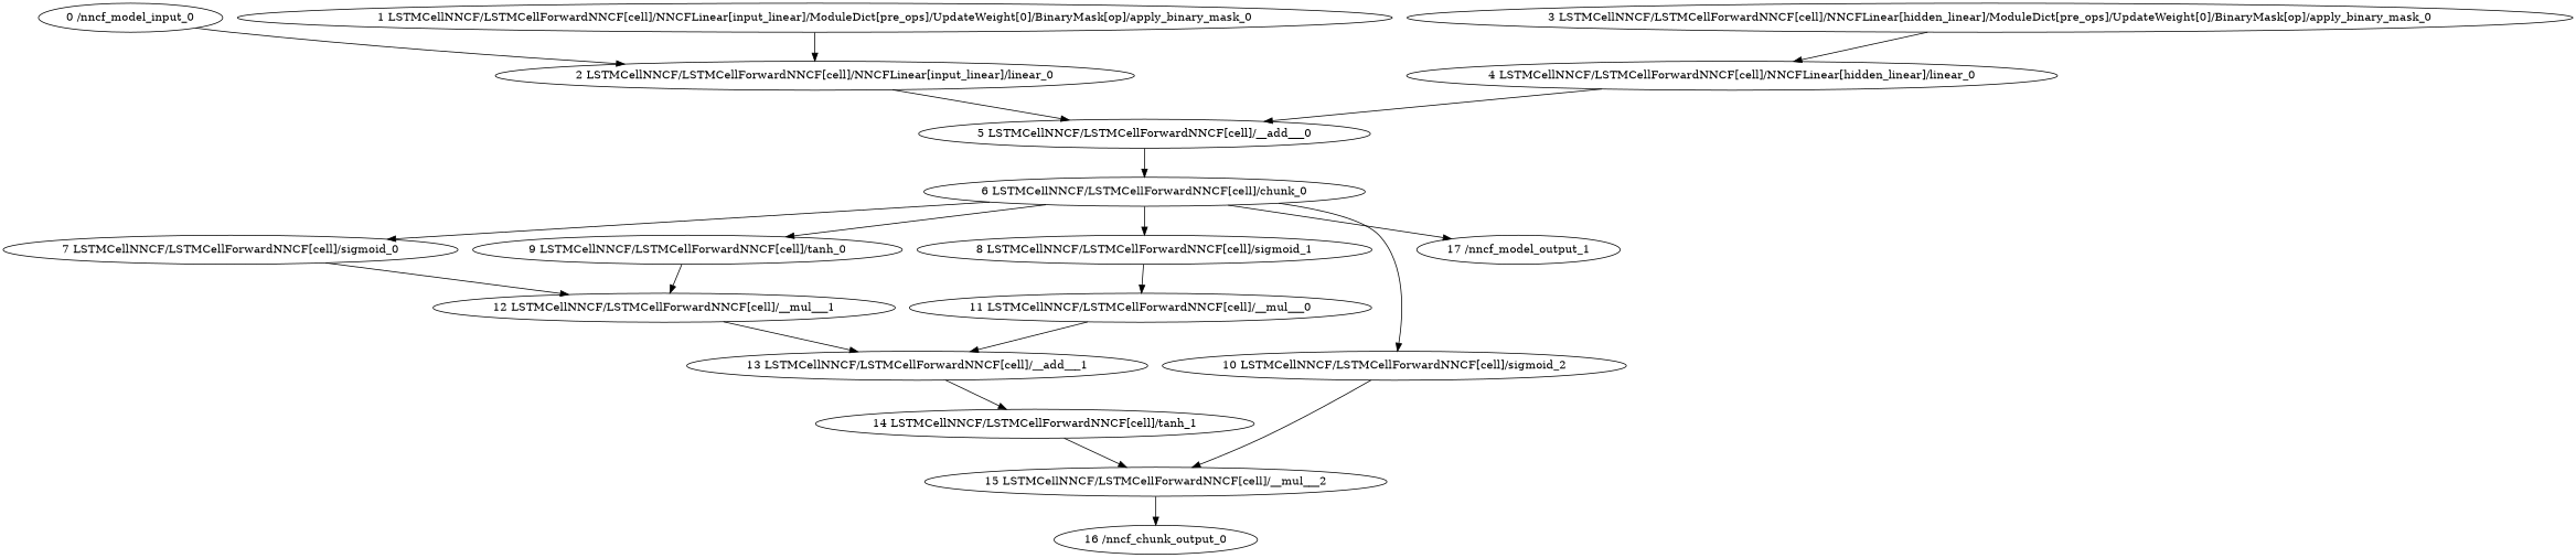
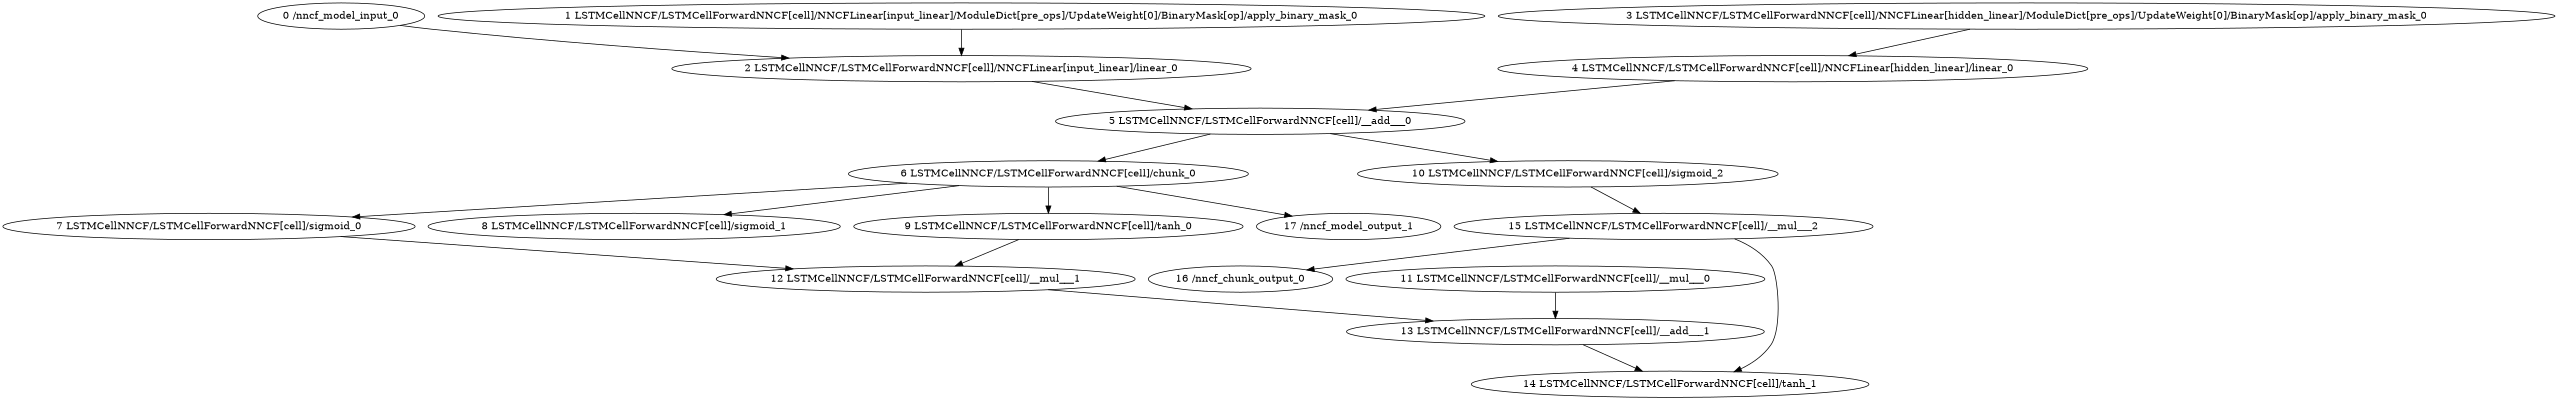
  strict digraph {
    node [type=sigmoid]
    "0 /nncf_model_input_0" [type=nncf_model_input]
    "2 LSTMCellNNCF/LSTMCellForwardNNCF[cell]/NNCFLinear[input_linear]/linear_0" [type=linear]
    "5 LSTMCellNNCF/LSTMCellForwardNNCF[cell]/__add___0" [type=__add__]
    "1 LSTMCellNNCF/LSTMCellForwardNNCF[cell]/NNCFLinear[input_linear]/ModuleDict[pre_ops]/UpdateWeight[0]/BinaryMask[op]/apply_binary_mask_0" [type=apply_binary_mask]
    "6 LSTMCellNNCF/LSTMCellForwardNNCF[cell]/chunk_0" [type=chunk]
    "3 LSTMCellNNCF/LSTMCellForwardNNCF[cell]/NNCFLinear[hidden_linear]/ModuleDict[pre_ops]/UpdateWeight[0]/BinaryMask[op]/apply_binary_mask_0" [type=apply_binary_mask]
    "4 LSTMCellNNCF/LSTMCellForwardNNCF[cell]/NNCFLinear[hidden_linear]/linear_0" [type=linear]
    "7 LSTMCellNNCF/LSTMCellForwardNNCF[cell]/sigmoid_0"
    "8 LSTMCellNNCF/LSTMCellForwardNNCF[cell]/sigmoid_1"
    "9 LSTMCellNNCF/LSTMCellForwardNNCF[cell]/tanh_0" [type=tanh]
    "10 LSTMCellNNCF/LSTMCellForwardNNCF[cell]/sigmoid_2"
    "17 /nncf_model_output_1" [type=nncf_model_output]
    "12 LSTMCellNNCF/LSTMCellForwardNNCF[cell]/__mul___1" [type=__mul__]
    "11 LSTMCellNNCF/LSTMCellForwardNNCF[cell]/__mul___0" [type=__mul__]
    "15 LSTMCellNNCF/LSTMCellForwardNNCF[cell]/__mul___2" [type=__mul__]
    "13 LSTMCellNNCF/LSTMCellForwardNNCF[cell]/__add___1" [type=__add__]
    n17 [label="16 /nncf_chunk_output_0" type=nncf_model_output]
    "14 LSTMCellNNCF/LSTMCellForwardNNCF[cell]/tanh_1" [type=tanh]
    "0 /nncf_model_input_0" -> "2 LSTMCellNNCF/LSTMCellForwardNNCF[cell]/NNCFLinear[input_linear]/linear_0"
    "2 LSTMCellNNCF/LSTMCellForwardNNCF[cell]/NNCFLinear[input_linear]/linear_0" -> "5 LSTMCellNNCF/LSTMCellForwardNNCF[cell]/__add___0"
    "5 LSTMCellNNCF/LSTMCellForwardNNCF[cell]/__add___0" -> "6 LSTMCellNNCF/LSTMCellForwardNNCF[cell]/chunk_0"
    "1 LSTMCellNNCF/LSTMCellForwardNNCF[cell]/NNCFLinear[input_linear]/ModuleDict[pre_ops]/UpdateWeight[0]/BinaryMask[op]/apply_binary_mask_0" -> "2 LSTMCellNNCF/LSTMCellForwardNNCF[cell]/NNCFLinear[input_linear]/linear_0"
    "6 LSTMCellNNCF/LSTMCellForwardNNCF[cell]/chunk_0" -> "7 LSTMCellNNCF/LSTMCellForwardNNCF[cell]/sigmoid_0"
    "6 LSTMCellNNCF/LSTMCellForwardNNCF[cell]/chunk_0" -> "8 LSTMCellNNCF/LSTMCellForwardNNCF[cell]/sigmoid_1"
    "6 LSTMCellNNCF/LSTMCellForwardNNCF[cell]/chunk_0" -> "9 LSTMCellNNCF/LSTMCellForwardNNCF[cell]/tanh_0"
-   "6 LSTMCellNNCF/LSTMCellForwardNNCF[cell]/chunk_0" -> "10 LSTMCellNNCF/LSTMCellForwardNNCF[cell]/sigmoid_2"
+   "5 LSTMCellNNCF/LSTMCellForwardNNCF[cell]/__add___0" -> "10 LSTMCellNNCF/LSTMCellForwardNNCF[cell]/sigmoid_2"
    "6 LSTMCellNNCF/LSTMCellForwardNNCF[cell]/chunk_0" -> "17 /nncf_model_output_1"
    "3 LSTMCellNNCF/LSTMCellForwardNNCF[cell]/NNCFLinear[hidden_linear]/ModuleDict[pre_ops]/UpdateWeight[0]/BinaryMask[op]/apply_binary_mask_0" -> "4 LSTMCellNNCF/LSTMCellForwardNNCF[cell]/NNCFLinear[hidden_linear]/linear_0"
    "4 LSTMCellNNCF/LSTMCellForwardNNCF[cell]/NNCFLinear[hidden_linear]/linear_0" -> "5 LSTMCellNNCF/LSTMCellForwardNNCF[cell]/__add___0"
    "7 LSTMCellNNCF/LSTMCellForwardNNCF[cell]/sigmoid_0" -> "12 LSTMCellNNCF/LSTMCellForwardNNCF[cell]/__mul___1"
-   "8 LSTMCellNNCF/LSTMCellForwardNNCF[cell]/sigmoid_1" -> "11 LSTMCellNNCF/LSTMCellForwardNNCF[cell]/__mul___0"
    "9 LSTMCellNNCF/LSTMCellForwardNNCF[cell]/tanh_0" -> "12 LSTMCellNNCF/LSTMCellForwardNNCF[cell]/__mul___1"
    "10 LSTMCellNNCF/LSTMCellForwardNNCF[cell]/sigmoid_2" -> "15 LSTMCellNNCF/LSTMCellForwardNNCF[cell]/__mul___2"
    "12 LSTMCellNNCF/LSTMCellForwardNNCF[cell]/__mul___1" -> "13 LSTMCellNNCF/LSTMCellForwardNNCF[cell]/__add___1"
    "11 LSTMCellNNCF/LSTMCellForwardNNCF[cell]/__mul___0" -> "13 LSTMCellNNCF/LSTMCellForwardNNCF[cell]/__add___1"
    "15 LSTMCellNNCF/LSTMCellForwardNNCF[cell]/__mul___2" -> n17
    "13 LSTMCellNNCF/LSTMCellForwardNNCF[cell]/__add___1" -> "14 LSTMCellNNCF/LSTMCellForwardNNCF[cell]/tanh_1"
-   "14 LSTMCellNNCF/LSTMCellForwardNNCF[cell]/tanh_1" -> "15 LSTMCellNNCF/LSTMCellForwardNNCF[cell]/__mul___2"
+   "15 LSTMCellNNCF/LSTMCellForwardNNCF[cell]/__mul___2" -> "14 LSTMCellNNCF/LSTMCellForwardNNCF[cell]/tanh_1"
  }
